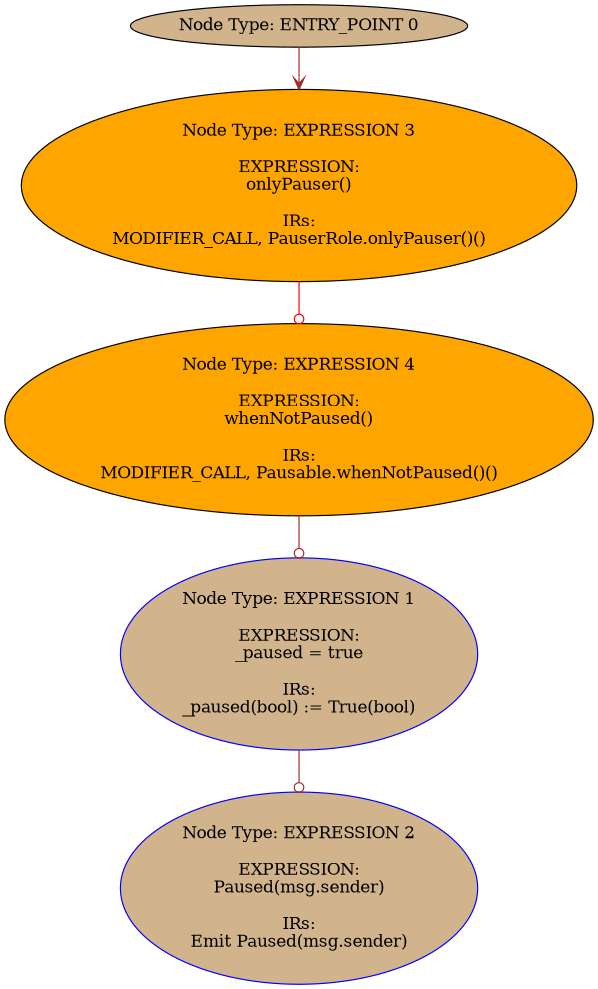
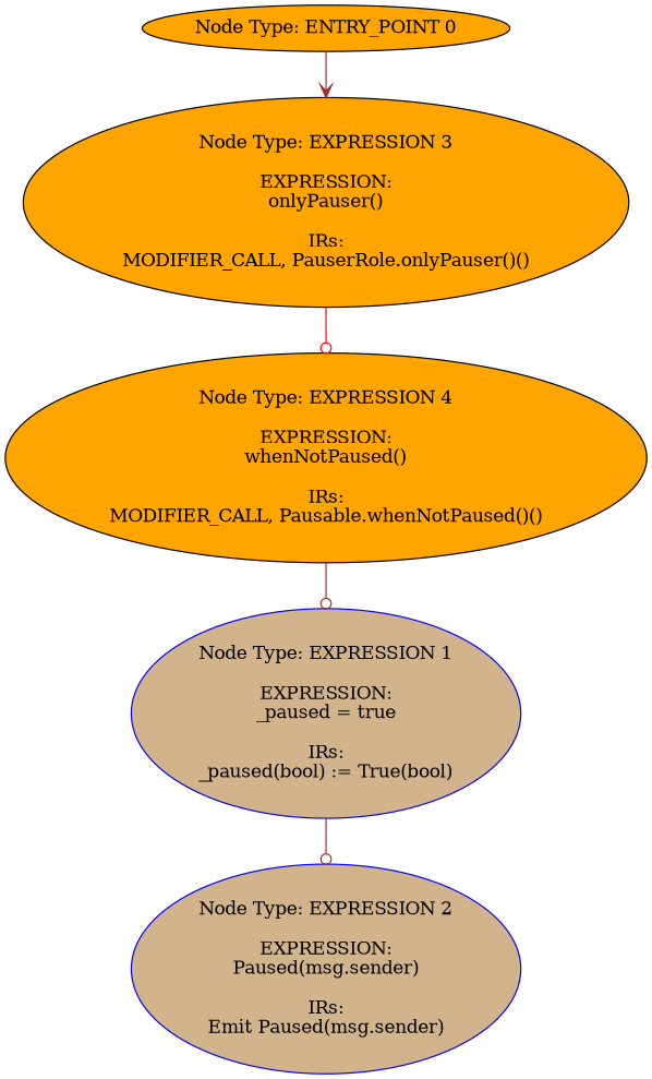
  digraph {
    node [style=filled fillcolor=orange color=black]
    edge [color=brown arrowhead=odot]
-   n1 [label="Node Type: ENTRY_POINT 0\n" fillcolor=tan]
+   n1 [label="Node Type: ENTRY_POINT 0\n"]
    n2 [label="Node Type: EXPRESSION 3\n\nEXPRESSION:\nonlyPauser()\n\nIRs:\nMODIFIER_CALL, PauserRole.onlyPauser()()"]
    n3 [label="Node Type: EXPRESSION 4\n\nEXPRESSION:\nwhenNotPaused()\n\nIRs:\nMODIFIER_CALL, Pausable.whenNotPaused()()"]
    n4 [label="Node Type: EXPRESSION 1\n\nEXPRESSION:\n_paused = true\n\nIRs:\n_paused(bool) := True(bool)" fillcolor=tan color=blue]
    n5 [label="Node Type: EXPRESSION 2\n\nEXPRESSION:\nPaused(msg.sender)\n\nIRs:\nEmit Paused(msg.sender)" fillcolor=tan color=blue]
    n1 -> n2 [arrowhead=vee]
    n2 -> n3 [color=red]
    n3 -> n4
    n4 -> n5
  }
